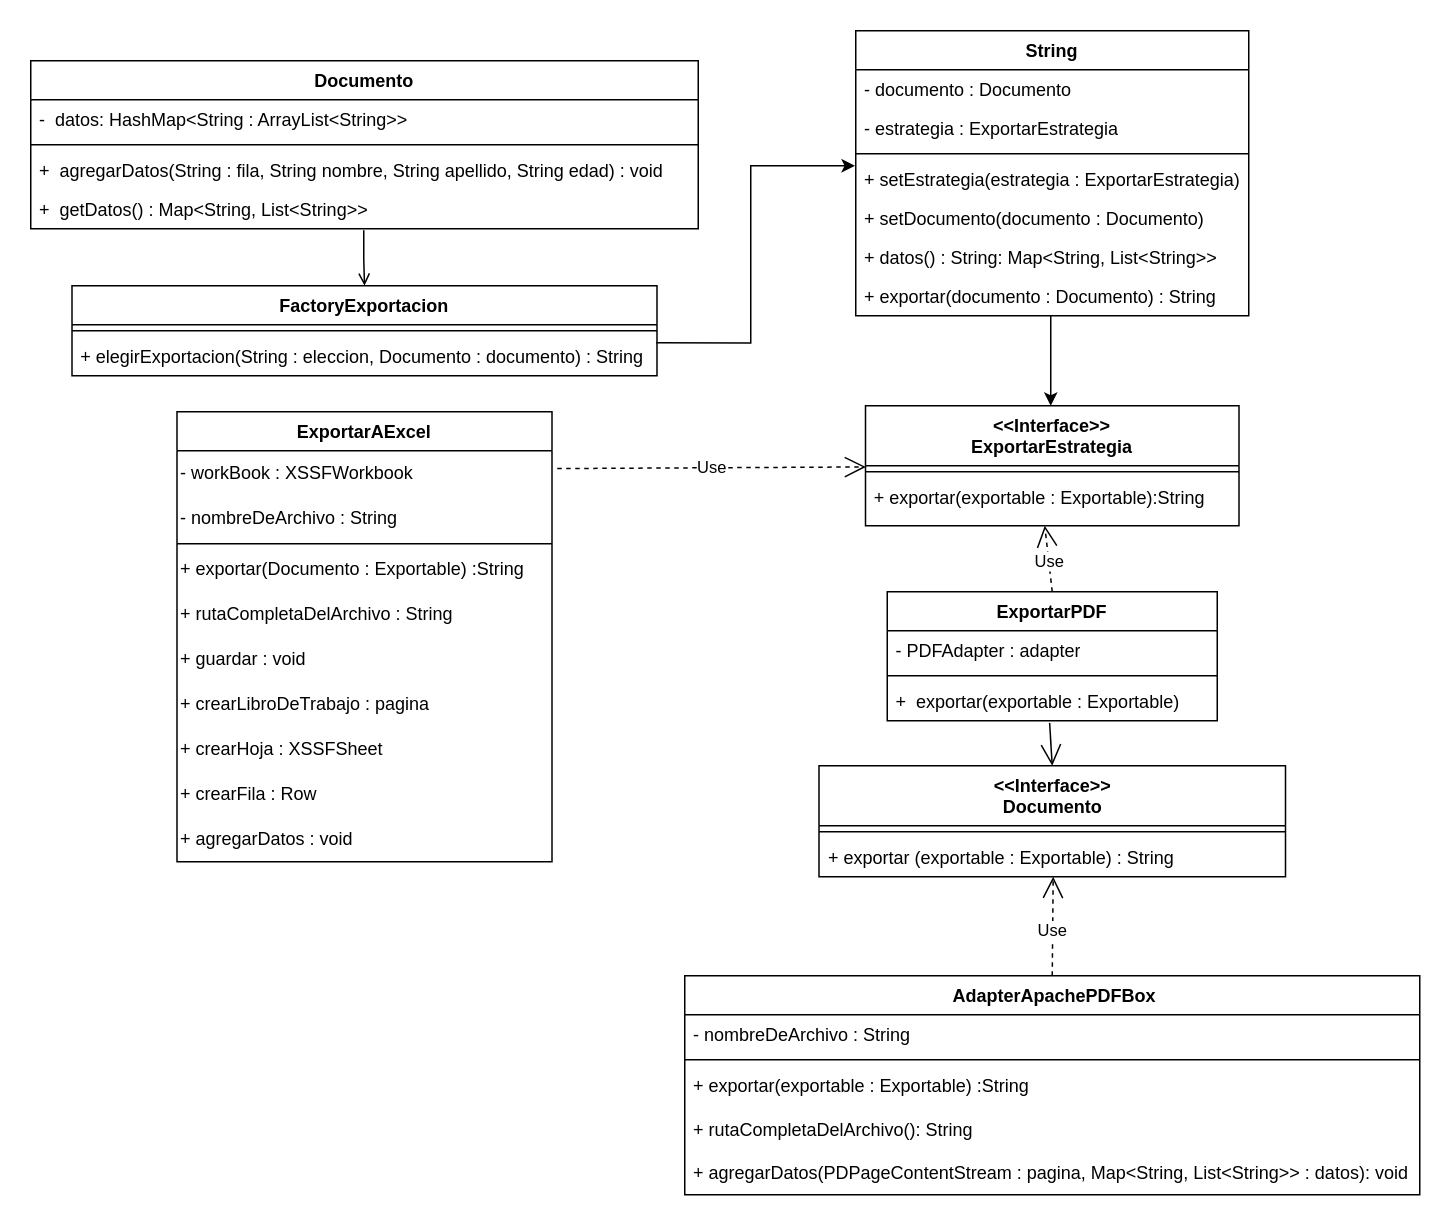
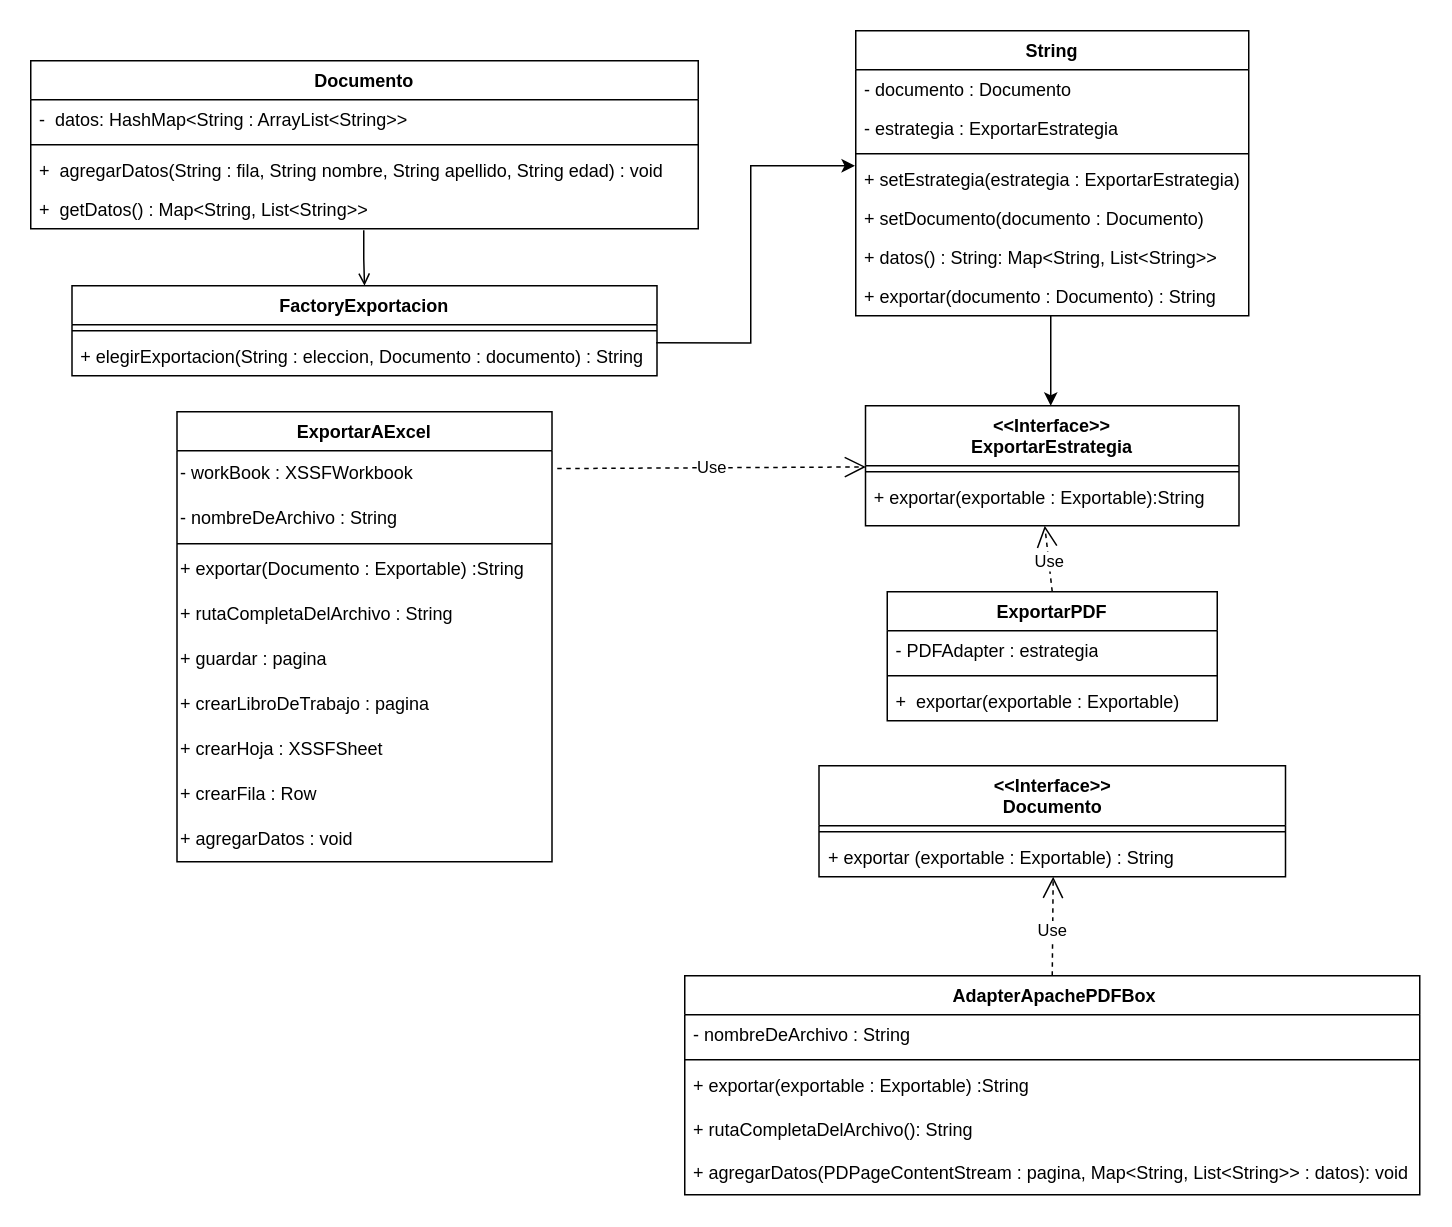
  <mxCell id="0" />
  <mxCell id="1" parent="0" />
  <mxCell id="2" value="Documento" style="swimlane;fontStyle=1;align=center;verticalAlign=top;childLayout=stackLayout;horizontal=1;startSize=26;horizontalStack=0;resizeParent=1;resizeLast=0;collapsible=1;marginBottom=0;rounded=0;shadow=0;strokeWidth=1;swimlaneFillColor=default;" parent="1" vertex="1"><mxGeometry x="20" y="40" width="445" height="112" as="geometry"><mxRectangle x="230" y="140" width="160" height="26" as="alternateBounds" /></mxGeometry></mxCell>
  <mxCell id="3" value="-  datos: HashMap&lt;String : ArrayList&lt;String&gt;&gt;" style="text;align=left;verticalAlign=top;spacingLeft=4;spacingRight=4;overflow=hidden;rotatable=0;points=[[0,0.5],[1,0.5]];portConstraint=eastwest;" parent="2" vertex="1"><mxGeometry y="26" width="445" height="26" as="geometry" /></mxCell>
  <mxCell id="4" value="" style="line;html=1;strokeWidth=1;align=left;verticalAlign=middle;spacingTop=-1;spacingLeft=3;spacingRight=3;rotatable=0;labelPosition=right;points=[];portConstraint=eastwest;" parent="2" vertex="1"><mxGeometry y="52" width="445" height="8" as="geometry" /></mxCell>
  <mxCell id="5" value="+  agregarDatos(String : fila, String nombre, String apellido, String edad) : void" style="text;align=left;verticalAlign=top;spacingLeft=4;spacingRight=4;overflow=hidden;rotatable=0;points=[[0,0.5],[1,0.5]];portConstraint=eastwest;" parent="2" vertex="1"><mxGeometry y="60" width="445" height="26" as="geometry" /></mxCell>
  <mxCell id="6" value="+  getDatos() : Map&lt;String, List&lt;String&gt;&gt;" style="text;align=left;verticalAlign=top;spacingLeft=4;spacingRight=4;overflow=hidden;rotatable=0;points=[[0,0.5],[1,0.5]];portConstraint=eastwest;" parent="2" vertex="1"><mxGeometry y="86" width="445" height="26" as="geometry" /></mxCell>
  <mxCell id="7" value="&lt;&lt;Interface&gt;&gt;&#10;ExportarEstrategia" style="swimlane;fontStyle=1;align=center;verticalAlign=top;childLayout=stackLayout;horizontal=1;startSize=40;horizontalStack=0;resizeParent=1;resizeLast=0;collapsible=1;marginBottom=0;rounded=0;shadow=0;strokeWidth=1;swimlaneFillColor=default;" parent="1" vertex="1"><mxGeometry x="576.5" y="270" width="249" height="80" as="geometry"><mxRectangle x="130" y="380" width="160" height="26" as="alternateBounds" /></mxGeometry></mxCell>
  <mxCell id="8" value="" style="line;html=1;strokeWidth=1;align=left;verticalAlign=middle;spacingTop=-1;spacingLeft=3;spacingRight=3;rotatable=0;labelPosition=right;points=[];portConstraint=eastwest;" parent="7" vertex="1"><mxGeometry y="40" width="249" height="8" as="geometry" /></mxCell>
  <mxCell id="9" value="+ exportar(exportable : Exportable):String" style="text;align=left;verticalAlign=top;spacingLeft=4;spacingRight=4;overflow=hidden;rotatable=0;points=[[0,0.5],[1,0.5]];portConstraint=eastwest;" parent="7" vertex="1"><mxGeometry y="48" width="249" height="26" as="geometry" /></mxCell>
  <mxCell id="10" value="ExportarAExcel" style="swimlane;fontStyle=1;align=center;verticalAlign=top;childLayout=stackLayout;horizontal=1;startSize=26;horizontalStack=0;resizeParent=1;resizeLast=0;collapsible=1;marginBottom=0;rounded=0;shadow=0;strokeWidth=1;swimlaneLine=1;glass=0;fillColor=default;gradientColor=none;swimlaneFillColor=default;perimeterSpacing=1;" parent="1" vertex="1"><mxGeometry x="117.5" y="274" width="250" height="300" as="geometry"><mxRectangle x="340" y="380" width="170" height="26" as="alternateBounds" /></mxGeometry></mxCell>
  <mxCell id="11" value="- workBook : XSSFWorkbook" style="text;html=1;align=left;verticalAlign=middle;resizable=0;points=[];autosize=1;strokeColor=none;fillColor=none;" parent="10" vertex="1"><mxGeometry y="26" width="250" height="30" as="geometry" /></mxCell>
  <mxCell id="12" value="- nombreDeArchivo : String" style="text;html=1;align=left;verticalAlign=middle;resizable=0;points=[];autosize=1;strokeColor=none;fillColor=none;" parent="10" vertex="1"><mxGeometry y="56" width="250" height="30" as="geometry" /></mxCell>
  <mxCell id="13" style="line;html=1;strokeWidth=1;align=left;verticalAlign=middle;spacingTop=-1;spacingLeft=3;spacingRight=3;rotatable=0;labelPosition=right;points=[];portConstraint=eastwest;" parent="10" vertex="1"><mxGeometry y="86" width="250" height="4" as="geometry" /></mxCell>
  <mxCell id="14" value="+ exportar(Documento :&amp;nbsp;Exportable) :String" style="text;html=1;align=left;verticalAlign=middle;resizable=0;points=[];autosize=1;strokeColor=none;fillColor=none;" parent="10" vertex="1"><mxGeometry y="90" width="250" height="30" as="geometry" /></mxCell>
  <mxCell id="15" value="+ rutaCompletaDelArchivo : String" style="text;html=1;align=left;verticalAlign=middle;resizable=0;points=[];autosize=1;strokeColor=none;fillColor=none;" parent="10" vertex="1"><mxGeometry y="120" width="250" height="30" as="geometry" /></mxCell>
- <mxCell id="16" value="+ guardar : void" style="text;html=1;align=left;verticalAlign=middle;resizable=0;points=[];autosize=1;strokeColor=none;fillColor=none;" parent="10" vertex="1"><mxGeometry y="150" width="250" height="30" as="geometry" /></mxCell>
+ <mxCell id="16" value="+ guardar : pagina" style="text;html=1;align=left;verticalAlign=middle;resizable=0;points=[];autosize=1;strokeColor=none;fillColor=none;" parent="10" vertex="1"><mxGeometry y="150" width="250" height="30" as="geometry" /></mxCell>
  <mxCell id="17" value="+ crearLibroDeTrabajo : pagina" style="text;html=1;align=left;verticalAlign=middle;resizable=0;points=[];autosize=1;strokeColor=none;fillColor=none;" parent="10" vertex="1"><mxGeometry y="180" width="250" height="30" as="geometry" /></mxCell>
  <mxCell id="18" value="+ crearHoja : XSSFSheet" style="text;html=1;align=left;verticalAlign=middle;resizable=0;points=[];autosize=1;strokeColor=none;fillColor=none;" parent="10" vertex="1"><mxGeometry y="210" width="250" height="30" as="geometry" /></mxCell>
  <mxCell id="19" value="+ crearFila : Row" style="text;html=1;align=left;verticalAlign=middle;resizable=0;points=[];autosize=1;strokeColor=none;fillColor=none;" parent="10" vertex="1"><mxGeometry y="240" width="250" height="30" as="geometry" /></mxCell>
  <mxCell id="20" value="+ agregarDatos : void" style="text;html=1;align=left;verticalAlign=middle;resizable=0;points=[];autosize=1;strokeColor=none;fillColor=none;" parent="10" vertex="1"><mxGeometry y="270" width="250" height="30" as="geometry" /></mxCell>
  <mxCell id="21" style="edgeStyle=orthogonalEdgeStyle;rounded=0;orthogonalLoop=1;jettySize=auto;html=1;" parent="1" source="22" edge="1"><mxGeometry relative="1" as="geometry"><mxPoint x="700" y="270" as="targetPoint" /><Array as="points"><mxPoint x="700" y="270" /></Array></mxGeometry></mxCell>
  <mxCell id="22" value="String" style="swimlane;fontStyle=1;align=center;verticalAlign=top;childLayout=stackLayout;horizontal=1;startSize=26;horizontalStack=0;resizeParent=1;resizeLast=0;collapsible=1;marginBottom=0;rounded=0;shadow=0;strokeWidth=1;swimlaneFillColor=default;" parent="1" vertex="1"><mxGeometry x="570" y="20" width="262" height="190" as="geometry"><mxRectangle x="550" y="140" width="160" height="26" as="alternateBounds" /></mxGeometry></mxCell>
  <mxCell id="23" value="- documento : Documento" style="text;align=left;verticalAlign=top;spacingLeft=4;spacingRight=4;overflow=hidden;rotatable=0;points=[[0,0.5],[1,0.5]];portConstraint=eastwest;rounded=0;shadow=0;html=0;" parent="22" vertex="1"><mxGeometry y="26" width="262" height="26" as="geometry" /></mxCell>
  <mxCell id="24" value="- estrategia : ExportarEstrategia" style="text;align=left;verticalAlign=top;spacingLeft=4;spacingRight=4;overflow=hidden;rotatable=0;points=[[0,0.5],[1,0.5]];portConstraint=eastwest;rounded=0;shadow=0;html=0;" parent="22" vertex="1"><mxGeometry y="52" width="262" height="26" as="geometry" /></mxCell>
  <mxCell id="25" value="" style="line;html=1;strokeWidth=1;align=left;verticalAlign=middle;spacingTop=-1;spacingLeft=3;spacingRight=3;rotatable=0;labelPosition=right;points=[];portConstraint=eastwest;" parent="22" vertex="1"><mxGeometry y="78" width="262" height="8" as="geometry" /></mxCell>
  <mxCell id="26" value="+ setEstrategia(estrategia : ExportarEstrategia)" style="text;align=left;verticalAlign=top;spacingLeft=4;spacingRight=4;overflow=hidden;rotatable=0;points=[[0,0.5],[1,0.5]];portConstraint=eastwest;" parent="22" vertex="1"><mxGeometry y="86" width="262" height="26" as="geometry" /></mxCell>
  <mxCell id="27" value="+ setDocumento(documento : Documento)" style="text;align=left;verticalAlign=top;spacingLeft=4;spacingRight=4;overflow=hidden;rotatable=0;points=[[0,0.5],[1,0.5]];portConstraint=eastwest;" parent="22" vertex="1"><mxGeometry y="112" width="262" height="26" as="geometry" /></mxCell>
  <mxCell id="28" value="+ datos() : String: Map&lt;String, List&lt;String&gt;&gt;" style="text;align=left;verticalAlign=top;spacingLeft=4;spacingRight=4;overflow=hidden;rotatable=0;points=[[0,0.5],[1,0.5]];portConstraint=eastwest;" parent="22" vertex="1"><mxGeometry y="138" width="262" height="26" as="geometry" /></mxCell>
  <mxCell id="29" value="+ exportar(documento : Documento) : String" style="text;align=left;verticalAlign=top;spacingLeft=4;spacingRight=4;overflow=hidden;rotatable=0;points=[[0,0.5],[1,0.5]];portConstraint=eastwest;" parent="22" vertex="1"><mxGeometry y="164" width="262" height="26" as="geometry" /></mxCell>
  <mxCell id="30" value="&lt;b&gt;ExportarPDF&lt;/b&gt;" style="swimlane;fontStyle=0;align=center;verticalAlign=top;childLayout=stackLayout;horizontal=1;startSize=26;horizontalStack=0;resizeParent=1;resizeParentMax=0;resizeLast=0;collapsible=1;marginBottom=0;whiteSpace=wrap;html=1;swimlaneFillColor=default;" parent="1" vertex="1"><mxGeometry x="591" y="394" width="220" height="86" as="geometry" /></mxCell>
- <mxCell id="31" value="- PDFAdapter : adapter" style="text;strokeColor=none;fillColor=none;align=left;verticalAlign=top;spacingLeft=4;spacingRight=4;overflow=hidden;rotatable=0;points=[[0,0.5],[1,0.5]];portConstraint=eastwest;whiteSpace=wrap;html=1;" parent="30" vertex="1"><mxGeometry y="26" width="220" height="26" as="geometry" /></mxCell>
+ <mxCell id="31" value="- PDFAdapter : estrategia" style="text;strokeColor=none;fillColor=none;align=left;verticalAlign=top;spacingLeft=4;spacingRight=4;overflow=hidden;rotatable=0;points=[[0,0.5],[1,0.5]];portConstraint=eastwest;whiteSpace=wrap;html=1;" parent="30" vertex="1"><mxGeometry y="26" width="220" height="26" as="geometry" /></mxCell>
  <mxCell id="32" value="" style="line;strokeWidth=1;fillColor=none;align=left;verticalAlign=middle;spacingTop=-1;spacingLeft=3;spacingRight=3;rotatable=0;labelPosition=right;points=[];portConstraint=eastwest;strokeColor=inherit;" parent="30" vertex="1"><mxGeometry y="52" width="220" height="8" as="geometry" /></mxCell>
  <mxCell id="33" value="+&amp;nbsp; exportar(exportable :&amp;nbsp;Exportable)" style="text;strokeColor=none;fillColor=none;align=left;verticalAlign=top;spacingLeft=4;spacingRight=4;overflow=hidden;rotatable=0;points=[[0,0.5],[1,0.5]];portConstraint=eastwest;whiteSpace=wrap;html=1;" parent="30" vertex="1"><mxGeometry y="60" width="220" height="26" as="geometry" /></mxCell>
  <mxCell id="34" value="Use" style="endArrow=open;endSize=12;dashed=1;html=1;rounded=0;exitX=0.5;exitY=0;exitDx=0;exitDy=0;" parent="1" source="30" edge="1"><mxGeometry x="-0.082" width="160" relative="1" as="geometry"><mxPoint x="210" y="460" as="sourcePoint" /><mxPoint x="696" y="350" as="targetPoint" /><Array as="points" /><mxPoint as="offset" /></mxGeometry></mxCell>
  <mxCell id="35" value="Use" style="endArrow=open;endSize=12;dashed=1;html=1;rounded=0;exitX=1.014;exitY=0.396;exitDx=0;exitDy=0;exitPerimeter=0;entryX=0.001;entryY=0.099;entryDx=0;entryDy=0;entryPerimeter=0;" parent="1" target="8" edge="1" source="11"><mxGeometry width="160" relative="1" as="geometry"><mxPoint x="460" y="310" as="sourcePoint" /><mxPoint x="577" y="310" as="targetPoint" /></mxGeometry></mxCell>
  <mxCell id="36" value="&lt;div&gt;&amp;lt;&amp;lt;Interface&amp;gt;&amp;gt;&lt;/div&gt;&lt;div&gt;Documento &lt;br&gt;&lt;/div&gt;" style="swimlane;fontStyle=1;align=center;verticalAlign=top;childLayout=stackLayout;horizontal=1;startSize=40;horizontalStack=0;resizeParent=1;resizeParentMax=0;resizeLast=0;collapsible=1;marginBottom=0;whiteSpace=wrap;html=1;swimlaneFillColor=default;" parent="1" vertex="1"><mxGeometry x="545.5" y="510" width="311" height="74" as="geometry" /></mxCell>
  <mxCell id="37" value="" style="line;strokeWidth=1;fillColor=none;align=left;verticalAlign=middle;spacingTop=-1;spacingLeft=3;spacingRight=3;rotatable=0;labelPosition=right;points=[];portConstraint=eastwest;strokeColor=inherit;" parent="36" vertex="1"><mxGeometry y="40" width="311" height="8" as="geometry" /></mxCell>
  <mxCell id="38" value="+ exportar (exportable :&amp;nbsp;Exportable) : String" style="text;strokeColor=none;fillColor=none;align=left;verticalAlign=top;spacingLeft=4;spacingRight=4;overflow=hidden;rotatable=0;points=[[0,0.5],[1,0.5]];portConstraint=eastwest;whiteSpace=wrap;html=1;" parent="36" vertex="1"><mxGeometry y="48" width="311" height="26" as="geometry" /></mxCell>
  <mxCell id="39" value="&amp;nbsp;AdapterApachePDFBox" style="swimlane;fontStyle=1;align=center;verticalAlign=top;childLayout=stackLayout;horizontal=1;startSize=26;horizontalStack=0;resizeParent=1;resizeParentMax=0;resizeLast=0;collapsible=1;marginBottom=0;whiteSpace=wrap;html=1;swimlaneFillColor=default;" parent="1" vertex="1"><mxGeometry x="456" y="650" width="490" height="146" as="geometry" /></mxCell>
  <mxCell id="40" value="-&amp;nbsp;nombreDeArchivo : String " style="text;strokeColor=none;fillColor=none;align=left;verticalAlign=top;spacingLeft=4;spacingRight=4;overflow=hidden;rotatable=0;points=[[0,0.5],[1,0.5]];portConstraint=eastwest;whiteSpace=wrap;html=1;" parent="39" vertex="1"><mxGeometry y="26" width="490" height="26" as="geometry" /></mxCell>
  <mxCell id="41" value="" style="line;strokeWidth=1;fillColor=none;align=left;verticalAlign=middle;spacingTop=-1;spacingLeft=3;spacingRight=3;rotatable=0;labelPosition=right;points=[];portConstraint=eastwest;strokeColor=inherit;" parent="39" vertex="1"><mxGeometry y="52" width="490" height="8" as="geometry" /></mxCell>
  <mxCell id="42" value="&lt;div&gt;+ exportar(exportable :&amp;nbsp;Exportable) :String&lt;/div&gt;&lt;div&gt;&lt;br&gt;&lt;/div&gt;&lt;div&gt;+ rutaCompletaDelArchivo(): String&lt;br&gt;&lt;/div&gt;&lt;div&gt;&lt;br&gt;&lt;/div&gt;&lt;div&gt;+ agregarDatos(PDPageContentStream : pagina,&amp;nbsp;&lt;span style=&quot;text-wrap: nowrap; background-color: initial;&quot;&gt;Map&amp;lt;String, List&amp;lt;String&amp;gt;&amp;gt; : datos&lt;/span&gt;&lt;span style=&quot;background-color: initial;&quot;&gt;): void&lt;/span&gt;&lt;/div&gt;&lt;div&gt;&lt;br&gt;&lt;/div&gt;&lt;div&gt;&lt;br&gt;&lt;/div&gt;" style="text;strokeColor=none;fillColor=none;align=left;verticalAlign=top;spacingLeft=4;spacingRight=4;overflow=hidden;rotatable=0;points=[[0,0.5],[1,0.5]];portConstraint=eastwest;whiteSpace=wrap;html=1;" parent="39" vertex="1"><mxGeometry y="60" width="490" height="86" as="geometry" /></mxCell>
- <mxCell id="43" value="" style="endArrow=open;endFill=1;endSize=12;html=1;rounded=0;exitX=0.492;exitY=1.055;exitDx=0;exitDy=0;exitPerimeter=0;entryX=0.5;entryY=0;entryDx=0;entryDy=0;" parent="1" source="33" target="36" edge="1"><mxGeometry width="160" relative="1" as="geometry"><mxPoint x="210" y="460" as="sourcePoint" /><mxPoint x="716" y="510" as="targetPoint" /></mxGeometry></mxCell>
  <mxCell id="44" value="Use" style="endArrow=open;endSize=12;dashed=1;html=1;rounded=0;entryX=0.502;entryY=1.002;entryDx=0;entryDy=0;entryPerimeter=0;exitX=0.5;exitY=0;exitDx=0;exitDy=0;" parent="1" source="39" target="38" edge="1"><mxGeometry x="-0.09" width="160" relative="1" as="geometry"><mxPoint x="716" y="650" as="sourcePoint" /><mxPoint x="370" y="460" as="targetPoint" /><mxPoint as="offset" /></mxGeometry></mxCell>
  <mxCell id="45" value="" style="endArrow=open;shadow=0;strokeWidth=1;rounded=0;curved=0;endFill=1;edgeStyle=elbowEdgeStyle;elbow=vertical;entryX=0.5;entryY=0;entryDx=0;entryDy=0;exitX=0.499;exitY=1.028;exitDx=0;exitDy=0;exitPerimeter=0;" edge="1" parent="1" target="46"><mxGeometry x="0.5" y="41" relative="1" as="geometry"><mxPoint x="242" y="153" as="sourcePoint" /><mxPoint x="420" y="202" as="targetPoint" /><mxPoint x="-40" y="32" as="offset" /></mxGeometry></mxCell>
  <mxCell id="46" value="FactoryExportacion" style="swimlane;fontStyle=1;align=center;verticalAlign=top;childLayout=stackLayout;horizontal=1;startSize=26;horizontalStack=0;resizeParent=1;resizeLast=0;collapsible=1;marginBottom=0;rounded=0;shadow=0;strokeWidth=1;swimlaneFillColor=default;" vertex="1" parent="1"><mxGeometry x="47.5" y="190" width="390" height="60" as="geometry"><mxRectangle x="230" y="140" width="160" height="26" as="alternateBounds" /></mxGeometry></mxCell>
  <mxCell id="47" value="" style="line;html=1;strokeWidth=1;align=left;verticalAlign=middle;spacingTop=-1;spacingLeft=3;spacingRight=3;rotatable=0;labelPosition=right;points=[];portConstraint=eastwest;" vertex="1" parent="46"><mxGeometry y="26" width="390" height="8" as="geometry" /></mxCell>
  <mxCell id="48" value="+ elegirExportacion(String : eleccion, Documento : documento) : String" style="text;align=left;verticalAlign=top;spacingLeft=4;spacingRight=4;overflow=hidden;rotatable=0;points=[[0,0.5],[1,0.5]];portConstraint=eastwest;" vertex="1" parent="46"><mxGeometry y="34" width="390" height="26" as="geometry" /></mxCell>
  <mxCell id="49" style="edgeStyle=orthogonalEdgeStyle;rounded=0;orthogonalLoop=1;jettySize=auto;html=1;entryX=0;entryY=0.5;entryDx=0;entryDy=0;" edge="1" parent="1"><mxGeometry relative="1" as="geometry"><mxPoint x="569.47" y="110" as="targetPoint" /><mxPoint x="436.97" y="228.059" as="sourcePoint" /><Array as="points"><mxPoint x="500" y="228" /><mxPoint x="500" y="110" /></Array></mxGeometry></mxCell>
